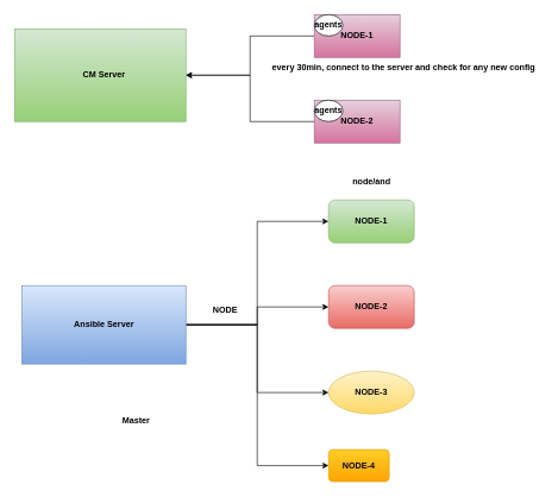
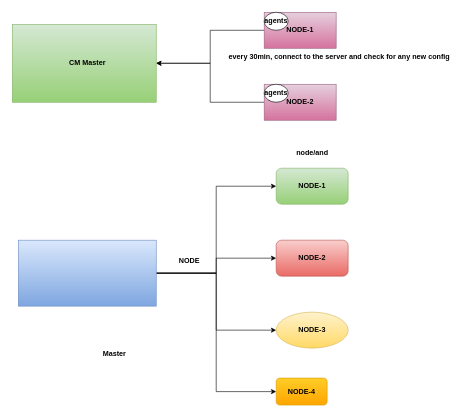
  <mxCell id="0" />
  <mxCell id="1" parent="0" />
  <mxCell id="2" style="edgeStyle=orthogonalEdgeStyle;rounded=0;orthogonalLoop=1;jettySize=auto;html=1;entryX=0;entryY=0.5;entryDx=0;entryDy=0;" edge="1" parent="1" source="6" target="8"><mxGeometry relative="1" as="geometry" /></mxCell>
  <mxCell id="3" style="edgeStyle=orthogonalEdgeStyle;rounded=0;orthogonalLoop=1;jettySize=auto;html=1;" edge="1" parent="1" source="6" target="11"><mxGeometry relative="1" as="geometry" /></mxCell>
  <mxCell id="4" style="edgeStyle=orthogonalEdgeStyle;rounded=0;orthogonalLoop=1;jettySize=auto;html=1;entryX=0;entryY=0.5;entryDx=0;entryDy=0;" edge="1" parent="1" source="6" target="12"><mxGeometry relative="1" as="geometry" /></mxCell>
  <mxCell id="5" style="edgeStyle=orthogonalEdgeStyle;rounded=0;orthogonalLoop=1;jettySize=auto;html=1;entryX=0;entryY=0.5;entryDx=0;entryDy=0;" edge="1" parent="1" source="6" target="13"><mxGeometry relative="1" as="geometry" /></mxCell>
  <mxCell id="6" value="" style="rounded=0;whiteSpace=wrap;html=1;fillColor=#dae8fc;gradientColor=#7ea6e0;strokeColor=#6c8ebf;" vertex="1" parent="1"><mxGeometry x="30" y="400" width="230" height="110" as="geometry" /></mxCell>
- <mxCell id="7" value="&lt;b&gt;Ansible Server&lt;/b&gt;" style="text;html=1;align=center;verticalAlign=middle;resizable=0;points=[];autosize=1;strokeColor=none;fillColor=none;" vertex="1" parent="1"><mxGeometry x="90" y="440" width="110" height="30" as="geometry" /></mxCell>
  <mxCell id="8" value="&lt;b&gt;NODE-1&lt;/b&gt;" style="rounded=1;whiteSpace=wrap;html=1;fillColor=#d5e8d4;gradientColor=#97d077;strokeColor=#82b366;" vertex="1" parent="1"><mxGeometry x="460" y="280" width="120" height="60" as="geometry" /></mxCell>
  <mxCell id="9" value="&lt;b&gt;node/and&lt;/b&gt;" style="text;html=1;align=center;verticalAlign=middle;resizable=0;points=[];autosize=1;strokeColor=none;fillColor=none;" vertex="1" parent="1"><mxGeometry x="480" width="80" height="30" as="geometry" y="240" /></mxCell>
  <mxCell id="10" value="&lt;b&gt;Master&lt;/b&gt;" style="text;html=1;align=center;verticalAlign=middle;resizable=0;points=[];autosize=1;strokeColor=none;fillColor=none;" vertex="1" parent="1"><mxGeometry x="160" y="575" width="60" height="30" as="geometry" /></mxCell>
  <mxCell id="11" value="&lt;b&gt;NODE-2&lt;/b&gt;" style="rounded=1;whiteSpace=wrap;html=1;fillColor=#f8cecc;gradientColor=#ea6b66;strokeColor=#b85450;" vertex="1" parent="1"><mxGeometry x="460" y="400" width="120" height="60" as="geometry" /></mxCell>
  <mxCell id="12" value="&lt;b&gt;NODE-3&lt;/b&gt;" style="ellipse;whiteSpace=wrap;html=1;fillColor=#fff2cc;gradientColor=#ffd966;strokeColor=#d6b656;" vertex="1" parent="1"><mxGeometry x="460" y="520" width="120" height="60" as="geometry" /></mxCell>
  <mxCell id="13" value="&lt;b&gt;NODE-4&lt;/b&gt;" style="rounded=1;whiteSpace=wrap;html=1;fillColor=#ffcd28;gradientColor=#ffa500;strokeColor=#d79b00;" vertex="1" parent="1"><mxGeometry x="460" y="630" width="85" height="45" as="geometry" /></mxCell>
  <mxCell id="14" value="&lt;b&gt;NODE&lt;/b&gt;" style="text;html=1;align=center;verticalAlign=middle;resizable=0;points=[];autosize=1;strokeColor=none;fillColor=none;" vertex="1" parent="1"><mxGeometry x="290" y="420" width="50" height="30" as="geometry" /></mxCell>
  <mxCell id="15" value="" style="rounded=0;whiteSpace=wrap;html=1;fillColor=#d5e8d4;gradientColor=#97d077;strokeColor=#82b366;" vertex="1" parent="1"><mxGeometry x="20" y="40" width="240" height="130" as="geometry" /></mxCell>
- <mxCell id="16" value="&lt;b&gt;CM Server&lt;/b&gt;" style="text;html=1;align=center;verticalAlign=middle;resizable=0;points=[];autosize=1;strokeColor=none;fillColor=none;" vertex="1" parent="1"><mxGeometry x="105" y="90" width="80" height="30" as="geometry" /></mxCell>
+ <mxCell id="16" value="&lt;b&gt;CM Master&lt;/b&gt;" style="text;html=1;align=center;verticalAlign=middle;resizable=0;points=[];autosize=1;strokeColor=none;fillColor=none;" vertex="1" parent="1"><mxGeometry x="105" y="90" width="80" height="30" as="geometry" /></mxCell>
  <mxCell id="17" style="edgeStyle=orthogonalEdgeStyle;rounded=0;orthogonalLoop=1;jettySize=auto;html=1;entryX=1;entryY=0.5;entryDx=0;entryDy=0;" edge="1" parent="1" source="18" target="15"><mxGeometry relative="1" as="geometry" /></mxCell>
  <mxCell id="18" value="&lt;b&gt;NODE-1&lt;/b&gt;" style="rounded=0;whiteSpace=wrap;html=1;fillColor=#e6d0de;gradientColor=#d5739d;strokeColor=#996185;" vertex="1" parent="1"><mxGeometry x="440" y="20" width="120" height="60" as="geometry" /></mxCell>
  <mxCell id="19" style="edgeStyle=orthogonalEdgeStyle;rounded=0;orthogonalLoop=1;jettySize=auto;html=1;entryX=1;entryY=0.5;entryDx=0;entryDy=0;" edge="1" parent="1" source="20" target="15"><mxGeometry relative="1" as="geometry" /></mxCell>
  <mxCell id="20" value="&lt;b&gt;NODE-2&lt;/b&gt;" style="rounded=0;whiteSpace=wrap;html=1;fillColor=#e6d0de;gradientColor=#d5739d;strokeColor=#996185;" vertex="1" parent="1"><mxGeometry x="440" y="140" width="120" height="60" as="geometry" /></mxCell>
  <mxCell id="21" value="&lt;b&gt;every 30min, connect to the server and check for any new config&lt;/b&gt;" style="text;html=1;align=center;verticalAlign=middle;resizable=0;points=[];autosize=1;strokeColor=none;fillColor=none;" vertex="1" parent="1"><mxGeometry x="370" y="80" width="390" height="30" as="geometry" /></mxCell>
  <mxCell id="22" value="&lt;b&gt;agents&lt;/b&gt;" style="ellipse;whiteSpace=wrap;html=1;" vertex="1" parent="1"><mxGeometry x="440" y="20" width="40" height="30" as="geometry" /></mxCell>
  <mxCell id="23" value="&lt;b&gt;agents&lt;/b&gt;" style="ellipse;whiteSpace=wrap;html=1;" vertex="1" parent="1"><mxGeometry x="440" y="140" width="40" height="30" as="geometry" /></mxCell>
